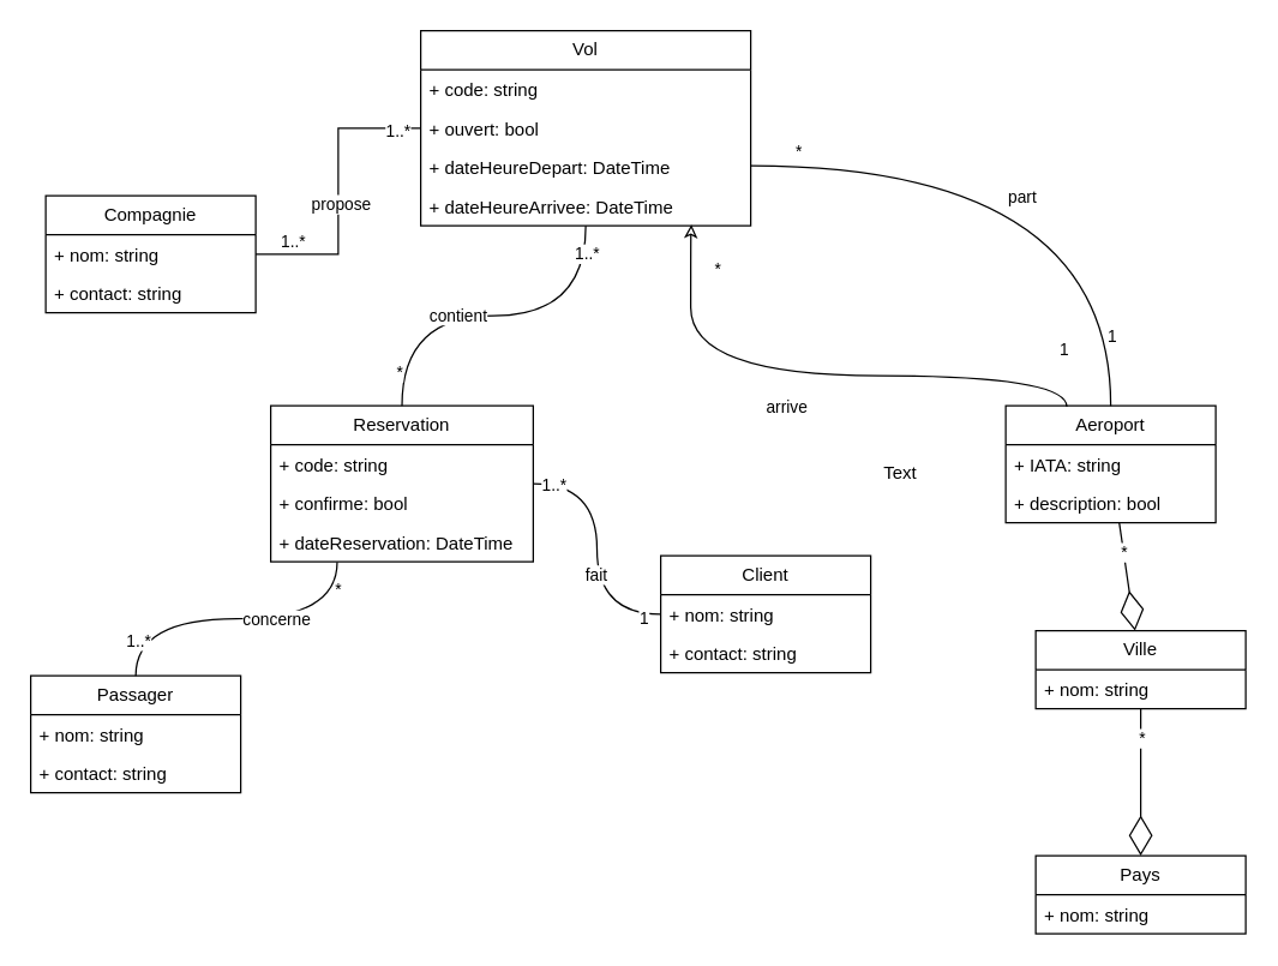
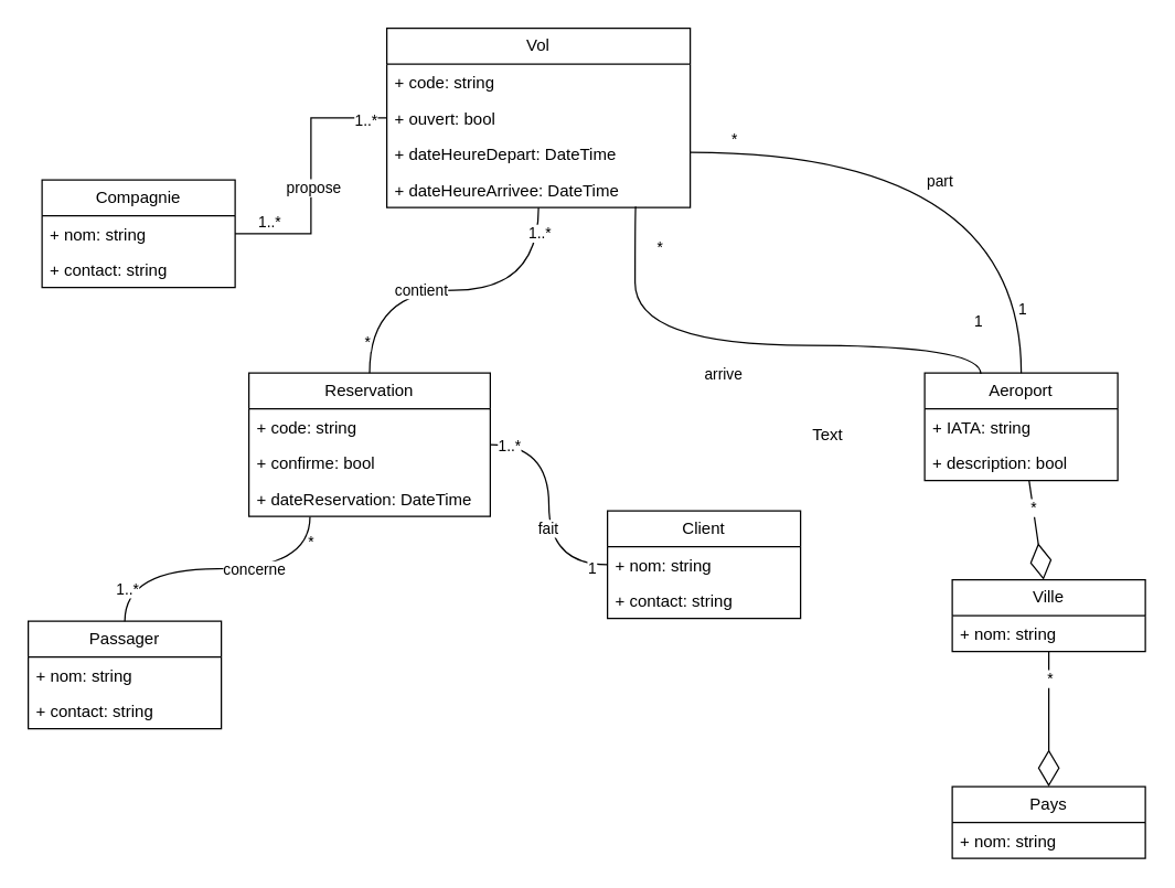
  <mxCell id="0" />
  <mxCell id="1" parent="0" />
  <mxCell id="2" style="edgeStyle=orthogonalEdgeStyle;rounded=0;orthogonalLoop=1;jettySize=auto;html=1;endArrow=none;endFill=0;" parent="1" source="6" target="9" edge="1"><mxGeometry relative="1" as="geometry"><mxPoint x="200" y="201.974" as="sourcePoint" /><mxPoint x="390" y="293" as="targetPoint" /></mxGeometry></mxCell>
  <mxCell id="3" value="1..*" style="edgeLabel;html=1;align=center;verticalAlign=middle;resizable=0;points=[];" parent="2" vertex="1" connectable="0"><mxGeometry x="0.84" y="-1" relative="1" as="geometry"><mxPoint as="offset" /></mxGeometry></mxCell>
  <mxCell id="4" value="1..*" style="edgeLabel;html=1;align=center;verticalAlign=middle;resizable=0;points=[];" parent="2" vertex="1" connectable="0"><mxGeometry x="-0.92" y="2" relative="1" as="geometry"><mxPoint x="16" y="-7" as="offset" /></mxGeometry></mxCell>
  <mxCell id="5" value="propose" style="edgeLabel;html=1;align=center;verticalAlign=middle;resizable=0;points=[];" parent="2" vertex="1" connectable="0"><mxGeometry x="-0.085" y="-1" relative="1" as="geometry"><mxPoint as="offset" /></mxGeometry></mxCell>
  <mxCell id="6" value="Compagnie" style="swimlane;fontStyle=0;childLayout=stackLayout;horizontal=1;startSize=26;fillColor=none;horizontalStack=0;resizeParent=1;resizeParentMax=0;resizeLast=0;collapsible=1;marginBottom=0;whiteSpace=wrap;html=1;" parent="1" vertex="1"><mxGeometry x="30" y="130" width="140" height="78" as="geometry" /></mxCell>
  <mxCell id="7" value="+ nom: string&amp;nbsp;" style="text;strokeColor=none;fillColor=none;align=left;verticalAlign=top;spacingLeft=4;spacingRight=4;overflow=hidden;rotatable=0;points=[[0,0.5],[1,0.5]];portConstraint=eastwest;whiteSpace=wrap;html=1;" parent="6" vertex="1"><mxGeometry y="26" width="140" height="26" as="geometry" /></mxCell>
  <mxCell id="8" value="+ contact: string" style="text;strokeColor=none;fillColor=none;align=left;verticalAlign=top;spacingLeft=4;spacingRight=4;overflow=hidden;rotatable=0;points=[[0,0.5],[1,0.5]];portConstraint=eastwest;whiteSpace=wrap;html=1;" parent="6" vertex="1"><mxGeometry y="52" width="140" height="26" as="geometry" /></mxCell>
  <mxCell id="9" value="Vol" style="swimlane;fontStyle=0;childLayout=stackLayout;horizontal=1;startSize=26;fillColor=none;horizontalStack=0;resizeParent=1;resizeParentMax=0;resizeLast=0;collapsible=1;marginBottom=0;whiteSpace=wrap;html=1;" parent="1" vertex="1"><mxGeometry x="280" y="20" width="220" height="130" as="geometry" /></mxCell>
  <mxCell id="10" value="+ code: string" style="text;strokeColor=none;fillColor=none;align=left;verticalAlign=top;spacingLeft=4;spacingRight=4;overflow=hidden;rotatable=0;points=[[0,0.5],[1,0.5]];portConstraint=eastwest;whiteSpace=wrap;html=1;" parent="9" vertex="1"><mxGeometry y="26" width="220" height="26" as="geometry" /></mxCell>
  <mxCell id="11" value="+ ouvert: bool" style="text;strokeColor=none;fillColor=none;align=left;verticalAlign=top;spacingLeft=4;spacingRight=4;overflow=hidden;rotatable=0;points=[[0,0.5],[1,0.5]];portConstraint=eastwest;whiteSpace=wrap;html=1;" parent="9" vertex="1"><mxGeometry y="52" width="220" height="26" as="geometry" /></mxCell>
  <mxCell id="12" value="+ dateHeureDepart: DateTime" style="text;strokeColor=none;fillColor=none;align=left;verticalAlign=top;spacingLeft=4;spacingRight=4;overflow=hidden;rotatable=0;points=[[0,0.5],[1,0.5]];portConstraint=eastwest;whiteSpace=wrap;html=1;" parent="9" vertex="1"><mxGeometry y="78" width="220" height="26" as="geometry" /></mxCell>
  <mxCell id="13" value="+ dateHeureArrivee: DateTime" style="text;strokeColor=none;fillColor=none;align=left;verticalAlign=top;spacingLeft=4;spacingRight=4;overflow=hidden;rotatable=0;points=[[0,0.5],[1,0.5]];portConstraint=eastwest;whiteSpace=wrap;html=1;" parent="9" vertex="1"><mxGeometry y="104" width="220" height="26" as="geometry" /></mxCell>
  <mxCell id="14" style="edgeStyle=orthogonalEdgeStyle;rounded=0;orthogonalLoop=1;jettySize=auto;html=1;endArrow=none;endFill=0;curved=1;" parent="1" source="18" target="28" edge="1"><mxGeometry relative="1" as="geometry" /></mxCell>
  <mxCell id="15" value="1..*" style="edgeLabel;html=1;align=center;verticalAlign=middle;resizable=0;points=[];" parent="14" vertex="1" connectable="0"><mxGeometry x="0.845" relative="1" as="geometry"><mxPoint as="offset" /></mxGeometry></mxCell>
  <mxCell id="16" value="fait" style="edgeLabel;html=1;align=center;verticalAlign=middle;resizable=0;points=[];" parent="14" vertex="1" connectable="0"><mxGeometry x="-0.197" y="1" relative="1" as="geometry"><mxPoint as="offset" /></mxGeometry></mxCell>
  <mxCell id="17" value="1" style="edgeLabel;html=1;align=center;verticalAlign=middle;resizable=0;points=[];" parent="14" vertex="1" connectable="0"><mxGeometry x="-0.866" y="2" relative="1" as="geometry"><mxPoint as="offset" /></mxGeometry></mxCell>
  <mxCell id="18" value="Client" style="swimlane;fontStyle=0;childLayout=stackLayout;horizontal=1;startSize=26;fillColor=none;horizontalStack=0;resizeParent=1;resizeParentMax=0;resizeLast=0;collapsible=1;marginBottom=0;whiteSpace=wrap;html=1;" parent="1" vertex="1"><mxGeometry x="440" y="370" width="140" height="78" as="geometry" /></mxCell>
  <mxCell id="19" value="+ nom: string&amp;nbsp;" style="text;strokeColor=none;fillColor=none;align=left;verticalAlign=top;spacingLeft=4;spacingRight=4;overflow=hidden;rotatable=0;points=[[0,0.5],[1,0.5]];portConstraint=eastwest;whiteSpace=wrap;html=1;" parent="18" vertex="1"><mxGeometry y="26" width="140" height="26" as="geometry" /></mxCell>
  <mxCell id="20" value="+ contact: string" style="text;strokeColor=none;fillColor=none;align=left;verticalAlign=top;spacingLeft=4;spacingRight=4;overflow=hidden;rotatable=0;points=[[0,0.5],[1,0.5]];portConstraint=eastwest;whiteSpace=wrap;html=1;" parent="18" vertex="1"><mxGeometry y="52" width="140" height="26" as="geometry" /></mxCell>
  <mxCell id="21" value="Passager" style="swimlane;fontStyle=0;childLayout=stackLayout;horizontal=1;startSize=26;fillColor=none;horizontalStack=0;resizeParent=1;resizeParentMax=0;resizeLast=0;collapsible=1;marginBottom=0;whiteSpace=wrap;html=1;" parent="1" vertex="1"><mxGeometry x="20" y="450" width="140" height="78" as="geometry" /></mxCell>
  <mxCell id="22" value="+ nom: string&amp;nbsp;" style="text;strokeColor=none;fillColor=none;align=left;verticalAlign=top;spacingLeft=4;spacingRight=4;overflow=hidden;rotatable=0;points=[[0,0.5],[1,0.5]];portConstraint=eastwest;whiteSpace=wrap;html=1;" parent="21" vertex="1"><mxGeometry y="26" width="140" height="26" as="geometry" /></mxCell>
  <mxCell id="23" value="+ contact: string" style="text;strokeColor=none;fillColor=none;align=left;verticalAlign=top;spacingLeft=4;spacingRight=4;overflow=hidden;rotatable=0;points=[[0,0.5],[1,0.5]];portConstraint=eastwest;whiteSpace=wrap;html=1;" parent="21" vertex="1"><mxGeometry y="52" width="140" height="26" as="geometry" /></mxCell>
  <mxCell id="24" style="edgeStyle=orthogonalEdgeStyle;rounded=0;orthogonalLoop=1;jettySize=auto;html=1;endArrow=none;endFill=0;exitX=0.253;exitY=1.013;exitDx=0;exitDy=0;exitPerimeter=0;curved=1;" parent="1" source="31" target="21" edge="1"><mxGeometry relative="1" as="geometry" /></mxCell>
  <mxCell id="25" value="concerne" style="edgeLabel;html=1;align=center;verticalAlign=middle;resizable=0;points=[];" parent="24" vertex="1" connectable="0"><mxGeometry x="-0.255" relative="1" as="geometry"><mxPoint as="offset" /></mxGeometry></mxCell>
  <mxCell id="26" value="1..*" style="edgeLabel;html=1;align=center;verticalAlign=middle;resizable=0;points=[];" parent="24" vertex="1" connectable="0"><mxGeometry x="0.769" y="1" relative="1" as="geometry"><mxPoint as="offset" /></mxGeometry></mxCell>
  <mxCell id="27" value="*" style="edgeLabel;html=1;align=center;verticalAlign=middle;resizable=0;points=[];" parent="24" vertex="1" connectable="0"><mxGeometry x="-0.829" relative="1" as="geometry"><mxPoint as="offset" /></mxGeometry></mxCell>
  <mxCell id="28" value="Reservation" style="swimlane;fontStyle=0;childLayout=stackLayout;horizontal=1;startSize=26;fillColor=none;horizontalStack=0;resizeParent=1;resizeParentMax=0;resizeLast=0;collapsible=1;marginBottom=0;whiteSpace=wrap;html=1;" parent="1" vertex="1"><mxGeometry x="180" y="270" width="175" height="104" as="geometry" /></mxCell>
  <mxCell id="29" value="+ code: string&amp;nbsp;" style="text;strokeColor=none;fillColor=none;align=left;verticalAlign=top;spacingLeft=4;spacingRight=4;overflow=hidden;rotatable=0;points=[[0,0.5],[1,0.5]];portConstraint=eastwest;whiteSpace=wrap;html=1;" parent="28" vertex="1"><mxGeometry y="26" width="175" height="26" as="geometry" /></mxCell>
  <mxCell id="30" value="+ confirme: bool" style="text;strokeColor=none;fillColor=none;align=left;verticalAlign=top;spacingLeft=4;spacingRight=4;overflow=hidden;rotatable=0;points=[[0,0.5],[1,0.5]];portConstraint=eastwest;whiteSpace=wrap;html=1;" parent="28" vertex="1"><mxGeometry y="52" width="175" height="26" as="geometry" /></mxCell>
  <mxCell id="31" value="+ dateReservation: DateTime" style="text;strokeColor=none;fillColor=none;align=left;verticalAlign=top;spacingLeft=4;spacingRight=4;overflow=hidden;rotatable=0;points=[[0,0.5],[1,0.5]];portConstraint=eastwest;whiteSpace=wrap;html=1;" parent="28" vertex="1"><mxGeometry y="78" width="175" height="26" as="geometry" /></mxCell>
  <mxCell id="32" style="edgeStyle=orthogonalEdgeStyle;rounded=0;orthogonalLoop=1;jettySize=auto;html=1;endArrow=none;endFill=0;curved=1;" parent="1" source="28" target="9" edge="1"><mxGeometry relative="1" as="geometry"><mxPoint x="210" y="590" as="sourcePoint" /><mxPoint x="298" y="398" as="targetPoint" /></mxGeometry></mxCell>
  <mxCell id="33" value="1..*" style="edgeLabel;html=1;align=center;verticalAlign=middle;resizable=0;points=[];" parent="32" vertex="1" connectable="0"><mxGeometry x="0.845" relative="1" as="geometry"><mxPoint as="offset" /></mxGeometry></mxCell>
  <mxCell id="34" value="contient" style="edgeLabel;html=1;align=center;verticalAlign=middle;resizable=0;points=[];" parent="32" vertex="1" connectable="0"><mxGeometry x="-0.197" y="1" relative="1" as="geometry"><mxPoint as="offset" /></mxGeometry></mxCell>
  <mxCell id="35" value="*" style="edgeLabel;html=1;align=center;verticalAlign=middle;resizable=0;points=[];" parent="32" vertex="1" connectable="0"><mxGeometry x="-0.866" y="2" relative="1" as="geometry"><mxPoint y="-7" as="offset" /></mxGeometry></mxCell>
  <mxCell id="36" value="Aeroport" style="swimlane;fontStyle=0;childLayout=stackLayout;horizontal=1;startSize=26;fillColor=none;horizontalStack=0;resizeParent=1;resizeParentMax=0;resizeLast=0;collapsible=1;marginBottom=0;whiteSpace=wrap;html=1;" parent="1" vertex="1"><mxGeometry x="670" y="270" width="140" height="78" as="geometry" /></mxCell>
  <mxCell id="37" value="+ IATA: string" style="text;strokeColor=none;fillColor=none;align=left;verticalAlign=top;spacingLeft=4;spacingRight=4;overflow=hidden;rotatable=0;points=[[0,0.5],[1,0.5]];portConstraint=eastwest;whiteSpace=wrap;html=1;" parent="36" vertex="1"><mxGeometry y="26" width="140" height="26" as="geometry" /></mxCell>
  <mxCell id="38" value="+ description: bool" style="text;strokeColor=none;fillColor=none;align=left;verticalAlign=top;spacingLeft=4;spacingRight=4;overflow=hidden;rotatable=0;points=[[0,0.5],[1,0.5]];portConstraint=eastwest;whiteSpace=wrap;html=1;" parent="36" vertex="1"><mxGeometry y="52" width="140" height="26" as="geometry" /></mxCell>
  <mxCell id="39" value="Ville" style="swimlane;fontStyle=0;childLayout=stackLayout;horizontal=1;startSize=26;fillColor=none;horizontalStack=0;resizeParent=1;resizeParentMax=0;resizeLast=0;collapsible=1;marginBottom=0;whiteSpace=wrap;html=1;" parent="1" vertex="1"><mxGeometry x="690" y="420" width="140" height="52" as="geometry" /></mxCell>
  <mxCell id="40" value="+ nom: string" style="text;strokeColor=none;fillColor=none;align=left;verticalAlign=top;spacingLeft=4;spacingRight=4;overflow=hidden;rotatable=0;points=[[0,0.5],[1,0.5]];portConstraint=eastwest;whiteSpace=wrap;html=1;" parent="39" vertex="1"><mxGeometry y="26" width="140" height="26" as="geometry" /></mxCell>
  <mxCell id="41" value="Pays" style="swimlane;fontStyle=0;childLayout=stackLayout;horizontal=1;startSize=26;fillColor=none;horizontalStack=0;resizeParent=1;resizeParentMax=0;resizeLast=0;collapsible=1;marginBottom=0;whiteSpace=wrap;html=1;" parent="1" vertex="1"><mxGeometry x="690" y="570" width="140" height="52" as="geometry" /></mxCell>
  <mxCell id="42" value="+ nom: string" style="text;strokeColor=none;fillColor=none;align=left;verticalAlign=top;spacingLeft=4;spacingRight=4;overflow=hidden;rotatable=0;points=[[0,0.5],[1,0.5]];portConstraint=eastwest;whiteSpace=wrap;html=1;" parent="41" vertex="1"><mxGeometry y="26" width="140" height="26" as="geometry" /></mxCell>
  <mxCell id="43" value="" style="endArrow=diamondThin;endFill=0;endSize=24;html=1;rounded=0;" parent="1" source="39" target="41" edge="1"><mxGeometry width="160" relative="1" as="geometry"><mxPoint x="300" y="410" as="sourcePoint" /><mxPoint x="460" y="410" as="targetPoint" /></mxGeometry></mxCell>
  <mxCell id="44" value="*" style="edgeLabel;html=1;align=center;verticalAlign=middle;resizable=0;points=[];" parent="43" vertex="1" connectable="0"><mxGeometry x="-0.606" relative="1" as="geometry"><mxPoint as="offset" /></mxGeometry></mxCell>
  <mxCell id="45" value="" style="endArrow=diamondThin;endFill=0;endSize=24;html=1;rounded=0;" parent="1" source="36" target="39" edge="1"><mxGeometry width="160" relative="1" as="geometry"><mxPoint x="616" y="392" as="sourcePoint" /><mxPoint x="604" y="486" as="targetPoint" /></mxGeometry></mxCell>
  <mxCell id="46" value="*" style="edgeLabel;html=1;align=center;verticalAlign=middle;resizable=0;points=[];" parent="45" vertex="1" connectable="0"><mxGeometry x="-0.448" relative="1" as="geometry"><mxPoint as="offset" /></mxGeometry></mxCell>
  <mxCell id="47" style="edgeStyle=orthogonalEdgeStyle;rounded=0;orthogonalLoop=1;jettySize=auto;html=1;endArrow=none;endFill=0;curved=1;" parent="1" source="36" target="9" edge="1"><mxGeometry relative="1" as="geometry"><mxPoint x="315" y="339" as="sourcePoint" /><mxPoint x="390" y="178" as="targetPoint" /><Array as="points"><mxPoint x="740" y="110" /></Array></mxGeometry></mxCell>
  <mxCell id="48" value="*" style="edgeLabel;html=1;align=center;verticalAlign=middle;resizable=0;points=[];" parent="47" vertex="1" connectable="0"><mxGeometry x="0.845" relative="1" as="geometry"><mxPoint y="-10" as="offset" /></mxGeometry></mxCell>
  <mxCell id="49" value="part" style="edgeLabel;html=1;align=center;verticalAlign=middle;resizable=0;points=[];" parent="47" vertex="1" connectable="0"><mxGeometry x="-0.197" y="1" relative="1" as="geometry"><mxPoint x="-59" y="19" as="offset" /></mxGeometry></mxCell>
  <mxCell id="50" value="1" style="edgeLabel;html=1;align=center;verticalAlign=middle;resizable=0;points=[];" parent="47" vertex="1" connectable="0"><mxGeometry x="-0.866" y="2" relative="1" as="geometry"><mxPoint x="2" y="-20" as="offset" /></mxGeometry></mxCell>
- <mxCell id="51" style="edgeStyle=orthogonalEdgeStyle;rounded=0;orthogonalLoop=1;jettySize=auto;html=1;endArrow=classic;endFill=0;curved=1;exitX=0.291;exitY=0.009;exitDx=0;exitDy=0;exitPerimeter=0;entryX=0.82;entryY=0.971;entryDx=0;entryDy=0;entryPerimeter=0;" parent="1" source="36" target="13" edge="1"><mxGeometry relative="1" as="geometry"><mxPoint x="680" y="409" as="sourcePoint" /><mxPoint x="390" y="249" as="targetPoint" /><Array as="points"><mxPoint x="711" y="250" /><mxPoint x="460" y="250" /><mxPoint x="460" y="159" /></Array></mxGeometry></mxCell>
+ <mxCell id="51" style="edgeStyle=orthogonalEdgeStyle;rounded=0;orthogonalLoop=1;jettySize=auto;html=1;endArrow=none;endFill=0;curved=1;exitX=0.291;exitY=0.009;exitDx=0;exitDy=0;exitPerimeter=0;entryX=0.82;entryY=0.971;entryDx=0;entryDy=0;entryPerimeter=0;" parent="1" source="36" target="13" edge="1"><mxGeometry relative="1" as="geometry"><mxPoint x="680" y="409" as="sourcePoint" /><mxPoint x="390" y="249" as="targetPoint" /><Array as="points"><mxPoint x="711" y="250" /><mxPoint x="460" y="250" /><mxPoint x="460" y="159" /></Array></mxGeometry></mxCell>
  <mxCell id="52" value="*" style="edgeLabel;html=1;align=center;verticalAlign=middle;resizable=0;points=[];" parent="51" vertex="1" connectable="0"><mxGeometry x="0.845" relative="1" as="geometry"><mxPoint x="17" as="offset" /></mxGeometry></mxCell>
  <mxCell id="53" value="arrive" style="edgeLabel;html=1;align=center;verticalAlign=middle;resizable=0;points=[];" parent="51" vertex="1" connectable="0"><mxGeometry x="-0.197" y="1" relative="1" as="geometry"><mxPoint x="-59" y="19" as="offset" /></mxGeometry></mxCell>
  <mxCell id="54" value="1" style="edgeLabel;html=1;align=center;verticalAlign=middle;resizable=0;points=[];" parent="51" vertex="1" connectable="0"><mxGeometry x="-0.866" y="2" relative="1" as="geometry"><mxPoint x="2" y="-20" as="offset" /></mxGeometry></mxCell>
  <mxCell id="55" value="Text" style="text;html=1;strokeColor=none;fillColor=none;align=center;verticalAlign=middle;whiteSpace=wrap;rounded=0;" parent="1" vertex="1"><mxGeometry x="570" y="300" width="60" height="30" as="geometry" /></mxCell>
